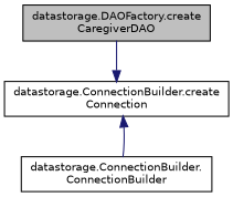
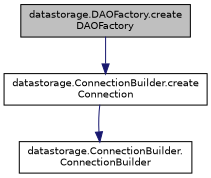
  digraph {
    rankdir=TB
    node [color=black fillcolor=white fontname=Helvetica fontsize=10 shape=record style=filled]
    edge [color=midnightblue fontname=Helvetica fontsize=10 labelfontname=Helvetica labelfontsize=10 style=solid]
-   n1 [fillcolor=grey75 fontcolor=black height=0.2 label="datastorage.DAOFactory.create\lCaregiverDAO" width=0.4]
+   n1 [fillcolor=grey75 fontcolor=black height=0.2 label="datastorage.DAOFactory.create\lDAOFactory" width=0.4]
    n2 [height=0.2 label="datastorage.ConnectionBuilder.create\lConnection" width=0.4]
    n3 [height=0.2 label="datastorage.ConnectionBuilder.\lConnectionBuilder" width=0.4]
    n1 -> n2
-   n3 -> n2
+   n2 -> n3
  }
